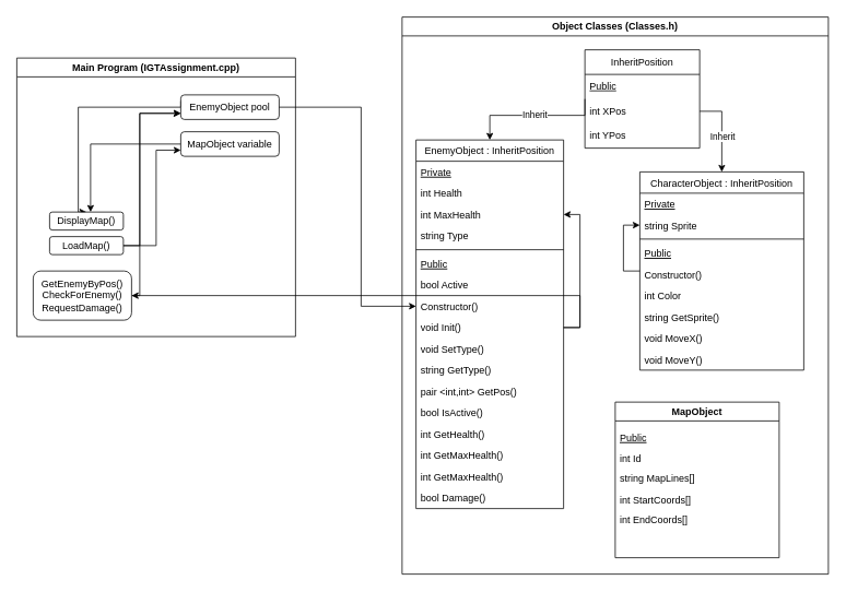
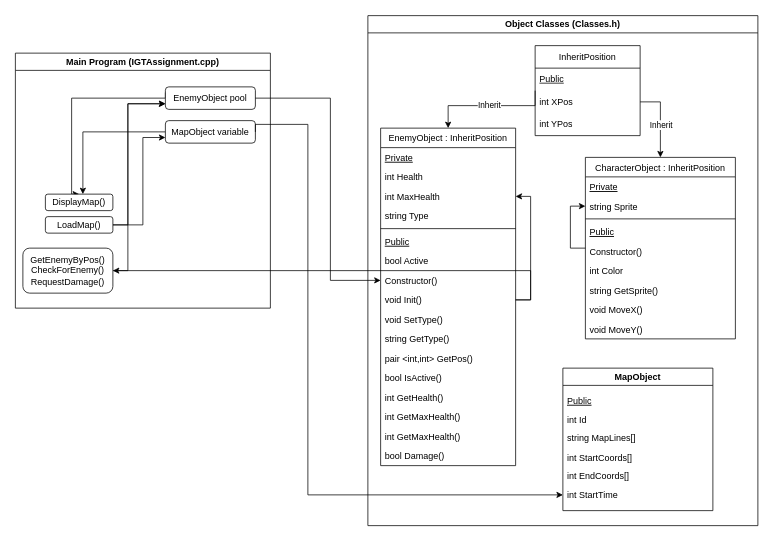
  <mxCell id="0" />
  <mxCell id="1" parent="0" />
  <mxCell id="2" value="&lt;div&gt;Object Classes (Classes.h)&lt;/div&gt;" style="swimlane;whiteSpace=wrap;html=1;" vertex="1" parent="1"><mxGeometry x="490" y="20" width="520" height="680" as="geometry" /></mxCell>
  <mxCell id="3" value="EnemyObject : InheritPosition&#10;" style="swimlane;fontStyle=0;align=center;verticalAlign=top;childLayout=stackLayout;horizontal=1;startSize=26;horizontalStack=0;resizeParent=1;resizeLast=0;collapsible=1;marginBottom=0;rounded=0;shadow=0;strokeWidth=1;" parent="2" vertex="1"><mxGeometry x="17" y="150" width="180" height="450" as="geometry"><mxRectangle x="550" y="140" width="160" height="26" as="alternateBounds" /></mxGeometry></mxCell>
  <mxCell id="4" value="Private" style="text;align=left;verticalAlign=top;spacingLeft=4;spacingRight=4;overflow=hidden;rotatable=0;points=[[0,0.5],[1,0.5]];portConstraint=eastwest;fontStyle=4" parent="3" vertex="1"><mxGeometry y="26" width="180" height="26" as="geometry" /></mxCell>
  <mxCell id="5" value="int Health&#10;" style="text;align=left;verticalAlign=top;spacingLeft=4;spacingRight=4;overflow=hidden;rotatable=0;points=[[0,0.5],[1,0.5]];portConstraint=eastwest;rounded=0;shadow=0;html=0;" parent="3" vertex="1"><mxGeometry y="52" width="180" height="26" as="geometry" /></mxCell>
  <mxCell id="6" value="int MaxHealth" style="text;align=left;verticalAlign=top;spacingLeft=4;spacingRight=4;overflow=hidden;rotatable=0;points=[[0,0.5],[1,0.5]];portConstraint=eastwest;rounded=0;shadow=0;html=0;" parent="3" vertex="1"><mxGeometry y="78" width="180" height="26" as="geometry" /></mxCell>
  <mxCell id="7" value="string Type&#10;" style="text;align=left;verticalAlign=top;spacingLeft=4;spacingRight=4;overflow=hidden;rotatable=0;points=[[0,0.5],[1,0.5]];portConstraint=eastwest;rounded=0;shadow=0;html=0;" parent="3" vertex="1"><mxGeometry y="104" width="180" height="26" as="geometry" /></mxCell>
  <mxCell id="8" value="" style="line;html=1;strokeWidth=1;align=left;verticalAlign=middle;spacingTop=-1;spacingLeft=3;spacingRight=3;rotatable=0;labelPosition=right;points=[];portConstraint=eastwest;" parent="3" vertex="1"><mxGeometry y="130" width="180" height="8" as="geometry" /></mxCell>
  <mxCell id="9" value="Public" style="text;align=left;verticalAlign=top;spacingLeft=4;spacingRight=4;overflow=hidden;rotatable=0;points=[[0,0.5],[1,0.5]];portConstraint=eastwest;fontStyle=4" parent="3" vertex="1"><mxGeometry y="138" width="180" height="26" as="geometry" /></mxCell>
  <mxCell id="10" value="bool Active&#10;" style="text;align=left;verticalAlign=top;spacingLeft=4;spacingRight=4;overflow=hidden;rotatable=0;points=[[0,0.5],[1,0.5]];portConstraint=eastwest;" parent="3" vertex="1"><mxGeometry y="164" width="180" height="26" as="geometry" /></mxCell>
  <mxCell id="11" value="Constructor()&#10;" style="text;align=left;verticalAlign=top;spacingLeft=4;spacingRight=4;overflow=hidden;rotatable=0;points=[[0,0.5],[1,0.5]];portConstraint=eastwest;" parent="3" vertex="1"><mxGeometry y="190" width="180" height="26" as="geometry" /></mxCell>
  <mxCell id="12" style="edgeStyle=orthogonalEdgeStyle;rounded=0;orthogonalLoop=1;jettySize=auto;html=1;exitX=1;exitY=0.5;exitDx=0;exitDy=0;" edge="1" parent="3" source="14" target="59"><mxGeometry relative="1" as="geometry" /></mxCell>
  <mxCell id="13" style="edgeStyle=orthogonalEdgeStyle;rounded=0;orthogonalLoop=1;jettySize=auto;html=1;exitX=1;exitY=0.5;exitDx=0;exitDy=0;entryX=1;entryY=0.5;entryDx=0;entryDy=0;" edge="1" parent="3" source="14" target="6"><mxGeometry relative="1" as="geometry" /></mxCell>
  <mxCell id="14" value="void Init()&#10;" style="text;align=left;verticalAlign=top;spacingLeft=4;spacingRight=4;overflow=hidden;rotatable=0;points=[[0,0.5],[1,0.5]];portConstraint=eastwest;" parent="3" vertex="1"><mxGeometry y="216" width="180" height="26" as="geometry" /></mxCell>
  <mxCell id="15" value="void SetType()&#10;" style="text;align=left;verticalAlign=top;spacingLeft=4;spacingRight=4;overflow=hidden;rotatable=0;points=[[0,0.5],[1,0.5]];portConstraint=eastwest;" parent="3" vertex="1"><mxGeometry y="242" width="180" height="26" as="geometry" /></mxCell>
  <mxCell id="16" value="string GetType()&#10;" style="text;align=left;verticalAlign=top;spacingLeft=4;spacingRight=4;overflow=hidden;rotatable=0;points=[[0,0.5],[1,0.5]];portConstraint=eastwest;" vertex="1" parent="3"><mxGeometry y="268" width="180" height="26" as="geometry" /></mxCell>
  <mxCell id="17" value="pair &lt;int,int&gt; GetPos()" style="text;align=left;verticalAlign=top;spacingLeft=4;spacingRight=4;overflow=hidden;rotatable=0;points=[[0,0.5],[1,0.5]];portConstraint=eastwest;" vertex="1" parent="3"><mxGeometry y="294" width="180" height="26" as="geometry" /></mxCell>
  <mxCell id="18" value="bool IsActive()" style="text;align=left;verticalAlign=top;spacingLeft=4;spacingRight=4;overflow=hidden;rotatable=0;points=[[0,0.5],[1,0.5]];portConstraint=eastwest;" vertex="1" parent="3"><mxGeometry y="320" width="180" height="26" as="geometry" /></mxCell>
  <mxCell id="19" value="int GetHealth()" style="text;align=left;verticalAlign=top;spacingLeft=4;spacingRight=4;overflow=hidden;rotatable=0;points=[[0,0.5],[1,0.5]];portConstraint=eastwest;" vertex="1" parent="3"><mxGeometry y="346" width="180" height="26" as="geometry" /></mxCell>
  <mxCell id="20" value="int GetMaxHealth()&#10;" style="text;align=left;verticalAlign=top;spacingLeft=4;spacingRight=4;overflow=hidden;rotatable=0;points=[[0,0.5],[1,0.5]];portConstraint=eastwest;" vertex="1" parent="3"><mxGeometry y="372" width="180" height="26" as="geometry" /></mxCell>
  <mxCell id="21" value="int GetMaxHealth()&#10;" style="text;align=left;verticalAlign=top;spacingLeft=4;spacingRight=4;overflow=hidden;rotatable=0;points=[[0,0.5],[1,0.5]];portConstraint=eastwest;" vertex="1" parent="3"><mxGeometry y="398" width="180" height="26" as="geometry" /></mxCell>
  <mxCell id="22" value="bool Damage()" style="text;align=left;verticalAlign=top;spacingLeft=4;spacingRight=4;overflow=hidden;rotatable=0;points=[[0,0.5],[1,0.5]];portConstraint=eastwest;" vertex="1" parent="3"><mxGeometry y="424" width="180" height="26" as="geometry" /></mxCell>
  <mxCell id="23" style="edgeStyle=orthogonalEdgeStyle;rounded=0;orthogonalLoop=1;jettySize=auto;html=1;exitX=0;exitY=0.5;exitDx=0;exitDy=0;entryX=0.5;entryY=0;entryDx=0;entryDy=0;" edge="1" parent="2" source="25" target="3"><mxGeometry relative="1" as="geometry"><Array as="points"><mxPoint x="223" y="120" /><mxPoint x="107" y="120" /></Array></mxGeometry></mxCell>
  <mxCell id="24" value="&lt;div&gt;Inherit&lt;/div&gt;" style="edgeLabel;html=1;align=center;verticalAlign=middle;resizable=0;points=[];" vertex="1" connectable="0" parent="23"><mxGeometry x="-0.012" y="-1" relative="1" as="geometry"><mxPoint as="offset" /></mxGeometry></mxCell>
  <mxCell id="25" value="&lt;div&gt;InheritPosition&lt;/div&gt;" style="swimlane;fontStyle=0;childLayout=stackLayout;horizontal=1;startSize=30;horizontalStack=0;resizeParent=1;resizeParentMax=0;resizeLast=0;collapsible=1;marginBottom=0;whiteSpace=wrap;html=1;" vertex="1" parent="2"><mxGeometry x="223" y="40" width="140" height="120" as="geometry" /></mxCell>
  <mxCell id="26" value="Public" style="text;strokeColor=none;fillColor=none;align=left;verticalAlign=middle;spacingLeft=4;spacingRight=4;overflow=hidden;points=[[0,0.5],[1,0.5]];portConstraint=eastwest;rotatable=0;whiteSpace=wrap;html=1;fontStyle=4" vertex="1" parent="25"><mxGeometry y="30" width="140" height="30" as="geometry" /></mxCell>
  <mxCell id="27" value="int XPos" style="text;strokeColor=none;fillColor=none;align=left;verticalAlign=middle;spacingLeft=4;spacingRight=4;overflow=hidden;points=[[0,0.5],[1,0.5]];portConstraint=eastwest;rotatable=0;whiteSpace=wrap;html=1;" vertex="1" parent="25"><mxGeometry y="60" width="140" height="30" as="geometry" /></mxCell>
  <mxCell id="28" value="int YPos" style="text;strokeColor=none;fillColor=none;align=left;verticalAlign=middle;spacingLeft=4;spacingRight=4;overflow=hidden;points=[[0,0.5],[1,0.5]];portConstraint=eastwest;rotatable=0;whiteSpace=wrap;html=1;" vertex="1" parent="25"><mxGeometry y="90" width="140" height="30" as="geometry" /></mxCell>
  <mxCell id="29" value="CharacterObject : InheritPosition&#10;" style="swimlane;fontStyle=0;align=center;verticalAlign=top;childLayout=stackLayout;horizontal=1;startSize=26;horizontalStack=0;resizeParent=1;resizeLast=0;collapsible=1;marginBottom=0;rounded=0;shadow=0;strokeWidth=1;" vertex="1" parent="2"><mxGeometry x="290" y="189" width="200" height="242" as="geometry"><mxRectangle x="550" y="140" width="160" height="26" as="alternateBounds" /></mxGeometry></mxCell>
  <mxCell id="30" value="Private" style="text;align=left;verticalAlign=top;spacingLeft=4;spacingRight=4;overflow=hidden;rotatable=0;points=[[0,0.5],[1,0.5]];portConstraint=eastwest;fontStyle=4" vertex="1" parent="29"><mxGeometry y="26" width="200" height="26" as="geometry" /></mxCell>
  <mxCell id="31" value="string Sprite" style="text;align=left;verticalAlign=top;spacingLeft=4;spacingRight=4;overflow=hidden;rotatable=0;points=[[0,0.5],[1,0.5]];portConstraint=eastwest;fontStyle=0" vertex="1" parent="29"><mxGeometry y="52" width="200" height="26" as="geometry" /></mxCell>
  <mxCell id="32" value="" style="line;html=1;strokeWidth=1;align=left;verticalAlign=middle;spacingTop=-1;spacingLeft=3;spacingRight=3;rotatable=0;labelPosition=right;points=[];portConstraint=eastwest;" vertex="1" parent="29"><mxGeometry y="78" width="200" height="8" as="geometry" /></mxCell>
  <mxCell id="33" value="Public&#10;" style="text;align=left;verticalAlign=top;spacingLeft=4;spacingRight=4;overflow=hidden;rotatable=0;points=[[0,0.5],[1,0.5]];portConstraint=eastwest;fontStyle=4" vertex="1" parent="29"><mxGeometry y="86" width="200" height="26" as="geometry" /></mxCell>
  <mxCell id="34" value="Constructor()&#10;" style="text;align=left;verticalAlign=top;spacingLeft=4;spacingRight=4;overflow=hidden;rotatable=0;points=[[0,0.5],[1,0.5]];portConstraint=eastwest;fontStyle=0" vertex="1" parent="29"><mxGeometry y="112" width="200" height="26" as="geometry" /></mxCell>
  <mxCell id="35" value="int Color" style="text;align=left;verticalAlign=top;spacingLeft=4;spacingRight=4;overflow=hidden;rotatable=0;points=[[0,0.5],[1,0.5]];portConstraint=eastwest;fontStyle=0" vertex="1" parent="29"><mxGeometry y="138" width="200" height="26" as="geometry" /></mxCell>
  <mxCell id="36" value="string GetSprite()" style="text;align=left;verticalAlign=top;spacingLeft=4;spacingRight=4;overflow=hidden;rotatable=0;points=[[0,0.5],[1,0.5]];portConstraint=eastwest;fontStyle=0" vertex="1" parent="29"><mxGeometry y="164" width="200" height="26" as="geometry" /></mxCell>
  <mxCell id="37" value="void MoveX()" style="text;align=left;verticalAlign=top;spacingLeft=4;spacingRight=4;overflow=hidden;rotatable=0;points=[[0,0.5],[1,0.5]];portConstraint=eastwest;fontStyle=0" vertex="1" parent="29"><mxGeometry y="190" width="200" height="26" as="geometry" /></mxCell>
  <mxCell id="38" value="void MoveY()" style="text;align=left;verticalAlign=top;spacingLeft=4;spacingRight=4;overflow=hidden;rotatable=0;points=[[0,0.5],[1,0.5]];portConstraint=eastwest;fontStyle=0" vertex="1" parent="29"><mxGeometry y="216" width="200" height="26" as="geometry" /></mxCell>
  <mxCell id="39" style="edgeStyle=orthogonalEdgeStyle;rounded=0;orthogonalLoop=1;jettySize=auto;html=1;" edge="1" parent="29" target="31"><mxGeometry relative="1" as="geometry"><mxPoint y="121" as="sourcePoint" /><Array as="points"><mxPoint x="-20" y="121" /><mxPoint x="-20" y="65" /></Array></mxGeometry></mxCell>
  <mxCell id="40" style="edgeStyle=orthogonalEdgeStyle;rounded=0;orthogonalLoop=1;jettySize=auto;html=1;exitX=1;exitY=0.5;exitDx=0;exitDy=0;entryX=0.5;entryY=0;entryDx=0;entryDy=0;" edge="1" parent="2" source="27" target="29"><mxGeometry relative="1" as="geometry" /></mxCell>
  <mxCell id="41" value="Inherit" style="edgeLabel;html=1;align=center;verticalAlign=middle;resizable=0;points=[];" vertex="1" connectable="0" parent="40"><mxGeometry x="0.129" relative="1" as="geometry"><mxPoint as="offset" /></mxGeometry></mxCell>
  <mxCell id="42" value="MapObject" style="swimlane;whiteSpace=wrap;html=1;" vertex="1" parent="2"><mxGeometry x="260" y="470" width="200" height="190" as="geometry" /></mxCell>
  <mxCell id="43" value="Public" style="text;align=left;verticalAlign=top;spacingLeft=4;spacingRight=4;overflow=hidden;rotatable=0;points=[[0,0.5],[1,0.5]];portConstraint=eastwest;fontStyle=4" vertex="1" parent="42"><mxGeometry y="30" width="200" height="26" as="geometry" /></mxCell>
  <mxCell id="44" value="int Id" style="text;align=left;verticalAlign=top;spacingLeft=4;spacingRight=4;overflow=hidden;rotatable=0;points=[[0,0.5],[1,0.5]];portConstraint=eastwest;fontStyle=0" vertex="1" parent="42"><mxGeometry y="56" width="200" height="26" as="geometry" /></mxCell>
  <mxCell id="45" value="string MapLines[]" style="text;align=left;verticalAlign=top;spacingLeft=4;spacingRight=4;overflow=hidden;rotatable=0;points=[[0,0.5],[1,0.5]];portConstraint=eastwest;fontStyle=0" vertex="1" parent="42"><mxGeometry y="80" width="200" height="26" as="geometry" /></mxCell>
  <mxCell id="46" value="int StartCoords[]" style="text;align=left;verticalAlign=top;spacingLeft=4;spacingRight=4;overflow=hidden;rotatable=0;points=[[0,0.5],[1,0.5]];portConstraint=eastwest;fontStyle=0" vertex="1" parent="42"><mxGeometry y="106" width="200" height="26" as="geometry" /></mxCell>
  <mxCell id="47" value="int EndCoords[]" style="text;align=left;verticalAlign=top;spacingLeft=4;spacingRight=4;overflow=hidden;rotatable=0;points=[[0,0.5],[1,0.5]];portConstraint=eastwest;fontStyle=0" vertex="1" parent="42"><mxGeometry y="130" width="200" height="26" as="geometry" /></mxCell>
+ <mxCell id="48" value="int StartTime" style="text;align=left;verticalAlign=top;spacingLeft=4;spacingRight=4;overflow=hidden;rotatable=0;points=[[0,0.5],[1,0.5]];portConstraint=eastwest;fontStyle=0" vertex="1" parent="42"><mxGeometry y="156" width="200" height="26" as="geometry" /></mxCell>
  <mxCell id="49" value="Main Program (IGTAssignment.cpp)" style="swimlane;whiteSpace=wrap;html=1;" vertex="1" parent="1"><mxGeometry x="20" y="70" width="340" height="340" as="geometry" /></mxCell>
  <mxCell id="50" style="edgeStyle=orthogonalEdgeStyle;rounded=0;orthogonalLoop=1;jettySize=auto;html=1;exitX=0;exitY=0.25;exitDx=0;exitDy=0;entryX=0.5;entryY=0;entryDx=0;entryDy=0;" edge="1" parent="49" source="51" target="54"><mxGeometry relative="1" as="geometry"><Array as="points"><mxPoint x="200" y="60" /><mxPoint x="75" y="60" /></Array></mxGeometry></mxCell>
  <mxCell id="51" value="&lt;div&gt;EnemyObject pool&lt;/div&gt;" style="rounded=1;whiteSpace=wrap;html=1;" vertex="1" parent="49"><mxGeometry x="200" y="45" width="120" height="30" as="geometry" /></mxCell>
  <mxCell id="52" style="edgeStyle=orthogonalEdgeStyle;rounded=0;orthogonalLoop=1;jettySize=auto;html=1;exitX=0;exitY=0.5;exitDx=0;exitDy=0;entryX=0.75;entryY=0;entryDx=0;entryDy=0;" edge="1" parent="49" source="53"><mxGeometry relative="1" as="geometry"><mxPoint x="192.5" y="105" as="sourcePoint" /><mxPoint x="90" y="188" as="targetPoint" /><Array as="points"><mxPoint x="90" y="105" /></Array></mxGeometry></mxCell>
  <mxCell id="53" value="MapObject variable" style="rounded=1;whiteSpace=wrap;html=1;" vertex="1" parent="49"><mxGeometry x="200" y="90" width="120" height="30" as="geometry" /></mxCell>
  <mxCell id="54" value="&lt;div&gt;DisplayMap()&lt;/div&gt;" style="rounded=1;whiteSpace=wrap;html=1;" vertex="1" parent="49"><mxGeometry x="40" y="188" width="90" height="22" as="geometry" /></mxCell>
  <mxCell id="55" style="edgeStyle=orthogonalEdgeStyle;rounded=0;orthogonalLoop=1;jettySize=auto;html=1;exitX=1;exitY=0.5;exitDx=0;exitDy=0;entryX=0;entryY=0.75;entryDx=0;entryDy=0;" edge="1" parent="49" source="57" target="51"><mxGeometry relative="1" as="geometry"><Array as="points"><mxPoint x="150" y="229" /><mxPoint x="150" y="68" /></Array></mxGeometry></mxCell>
  <mxCell id="56" style="edgeStyle=orthogonalEdgeStyle;rounded=0;orthogonalLoop=1;jettySize=auto;html=1;exitX=1;exitY=0.5;exitDx=0;exitDy=0;entryX=0;entryY=0.75;entryDx=0;entryDy=0;" edge="1" parent="49" source="57" target="53"><mxGeometry relative="1" as="geometry"><mxPoint x="190" y="150" as="targetPoint" /><Array as="points"><mxPoint x="170" y="229" /><mxPoint x="170" y="113" /></Array></mxGeometry></mxCell>
  <mxCell id="57" value="LoadMap()" style="rounded=1;whiteSpace=wrap;html=1;" vertex="1" parent="49"><mxGeometry x="40" y="218" width="90" height="22" as="geometry" /></mxCell>
  <mxCell id="58" style="edgeStyle=orthogonalEdgeStyle;rounded=0;orthogonalLoop=1;jettySize=auto;html=1;exitX=1;exitY=0.5;exitDx=0;exitDy=0;entryX=0;entryY=0.75;entryDx=0;entryDy=0;" edge="1" parent="49" source="59" target="51"><mxGeometry relative="1" as="geometry"><Array as="points"><mxPoint x="150" y="290" /><mxPoint x="150" y="68" /></Array></mxGeometry></mxCell>
- <mxCell id="59" value="&lt;div&gt;GetEnemyByPos()&lt;/div&gt;&lt;div&gt;CheckForEnemy()&lt;/div&gt;&lt;div&gt;RequestDamage()&lt;br&gt;&lt;/div&gt;" style="rounded=1;whiteSpace=wrap;html=1;" vertex="1" parent="49"><mxGeometry x="20" y="260" width="120" height="60" as="geometry" /></mxCell>
+ <mxCell id="59" value="&lt;div&gt;GetEnemyByPos()&lt;/div&gt;&lt;div&gt;CheckForEnemy()&lt;/div&gt;&lt;div&gt;RequestDamage()&lt;br&gt;&lt;/div&gt;" style="rounded=1;whiteSpace=wrap;html=1;" vertex="1" parent="49"><mxGeometry x="10" y="260" width="120" height="60" as="geometry" /></mxCell>
  <mxCell id="60" style="edgeStyle=orthogonalEdgeStyle;rounded=0;orthogonalLoop=1;jettySize=auto;html=1;exitX=1;exitY=0.5;exitDx=0;exitDy=0;entryX=0;entryY=0.5;entryDx=0;entryDy=0;" edge="1" parent="1" source="51" target="11"><mxGeometry relative="1" as="geometry"><Array as="points"><mxPoint x="440" y="130" /><mxPoint x="440" y="373" /></Array></mxGeometry></mxCell>
+ <mxCell id="61" style="edgeStyle=orthogonalEdgeStyle;rounded=0;orthogonalLoop=1;jettySize=auto;html=1;exitX=1;exitY=0.5;exitDx=0;exitDy=0;entryX=0;entryY=0.5;entryDx=0;entryDy=0;" edge="1" parent="1" source="53" target="48"><mxGeometry relative="1" as="geometry"><Array as="points"><mxPoint x="340" y="165" /><mxPoint x="410" y="165" /><mxPoint x="410" y="659" /></Array></mxGeometry></mxCell>
